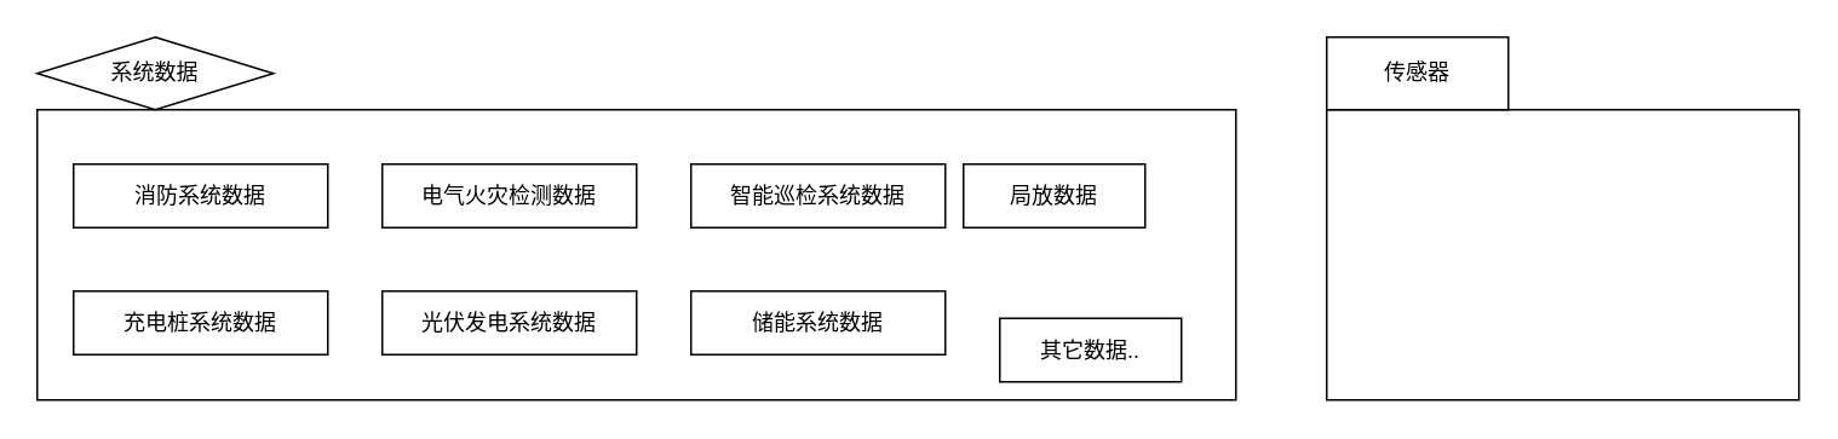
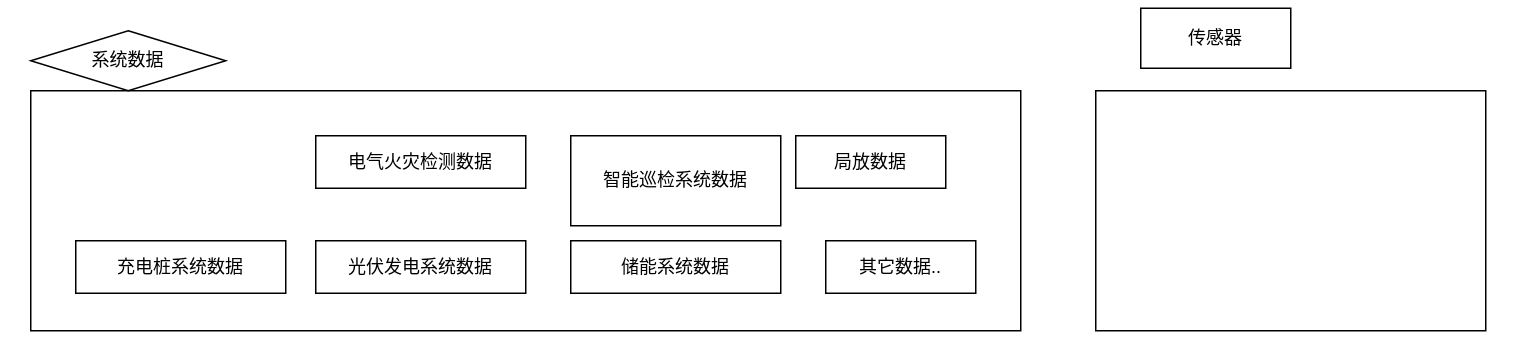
  <mxCell id="0" />
  <mxCell id="1" parent="0" />
  <mxCell id="2" value="" style="rounded=0;whiteSpace=wrap;html=1;" vertex="1" parent="1"><mxGeometry x="20" y="60" width="660" height="160" as="geometry" /></mxCell>
  <mxCell id="3" value="" style="rounded=0;whiteSpace=wrap;html=1;" vertex="1" parent="1"><mxGeometry x="730" y="60" width="260" height="160" as="geometry" /></mxCell>
  <mxCell id="4" value="系统数据" style="rhombus;whiteSpace=wrap;html=1;" vertex="1" parent="1"><mxGeometry x="20" y="20" width="130" height="40" as="geometry" /></mxCell>
- <mxCell id="5" value="传感器" style="rounded=0;whiteSpace=wrap;html=1;" vertex="1" parent="1"><mxGeometry x="730" y="20" width="100" height="40" as="geometry" /></mxCell>
- <mxCell id="6" value="消防系统数据" style="rounded=0;whiteSpace=wrap;html=1;" vertex="1" parent="1"><mxGeometry x="40" y="90" width="140" height="35" as="geometry" /></mxCell>
+ <mxCell id="5" value="传感器" style="rounded=0;whiteSpace=wrap;html=1;" vertex="1" parent="1"><mxGeometry x="760" y="5" width="100" height="40" as="geometry" /></mxCell>
  <mxCell id="7" value="电气火灾检测数据" style="rounded=0;whiteSpace=wrap;html=1;" vertex="1" parent="1"><mxGeometry x="210" y="90" width="140" height="35" as="geometry" /></mxCell>
- <mxCell id="8" value="智能巡检系统数据" style="rounded=0;whiteSpace=wrap;html=1;" vertex="1" parent="1"><mxGeometry x="380" y="90" width="140" height="35" as="geometry" /></mxCell>
- <mxCell id="9" value="充电桩系统数据" style="rounded=0;whiteSpace=wrap;html=1;" vertex="1" parent="1"><mxGeometry x="40" y="160" width="140" height="35" as="geometry" /></mxCell>
+ <mxCell id="8" value="智能巡检系统数据" style="rounded=0;whiteSpace=wrap;html=1;" vertex="1" parent="1"><mxGeometry x="380" y="90" width="140" height="60" as="geometry" /></mxCell>
+ <mxCell id="9" value="充电桩系统数据" style="rounded=0;whiteSpace=wrap;html=1;" vertex="1" parent="1"><mxGeometry x="50" y="160" width="140" height="35" as="geometry" /></mxCell>
  <mxCell id="10" value="光伏发电系统数据" style="rounded=0;whiteSpace=wrap;html=1;" vertex="1" parent="1"><mxGeometry x="210" y="160" width="140" height="35" as="geometry" /></mxCell>
  <mxCell id="11" value="储能系统数据" style="rounded=0;whiteSpace=wrap;html=1;" vertex="1" parent="1"><mxGeometry x="380" y="160" width="140" height="35" as="geometry" /></mxCell>
  <mxCell id="12" value="局放数据" style="rounded=0;whiteSpace=wrap;html=1;" vertex="1" parent="1"><mxGeometry x="530" y="90" width="100" height="35" as="geometry" /></mxCell>
- <mxCell id="13" value="其它数据.." style="rounded=0;whiteSpace=wrap;html=1;" vertex="1" parent="1"><mxGeometry x="550" y="175" width="100" height="35" as="geometry" /></mxCell>
+ <mxCell id="13" value="其它数据.." style="rounded=0;whiteSpace=wrap;html=1;" vertex="1" parent="1"><mxGeometry x="550" y="160" width="100" height="35" as="geometry" /></mxCell>
